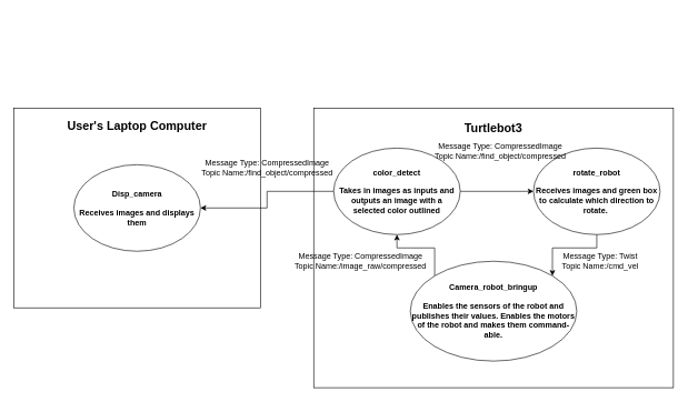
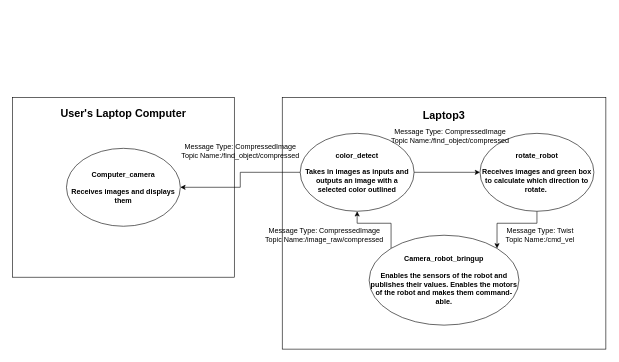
  <mxCell id="0" />
  <mxCell id="1" parent="0" />
  <mxCell id="2" value="&lt;b&gt;&lt;font style=&quot;font-size: 18px;&quot;&gt;User's Laptop Computer&lt;/font&gt;&lt;/b&gt;&lt;div&gt;&lt;br&gt;&lt;/div&gt;&lt;div&gt;&lt;br&gt;&lt;/div&gt;&lt;div&gt;&lt;br&gt;&lt;/div&gt;&lt;div&gt;&lt;br&gt;&lt;/div&gt;&lt;div&gt;&lt;br&gt;&lt;/div&gt;&lt;div&gt;&lt;br&gt;&lt;/div&gt;&lt;div&gt;&lt;br&gt;&lt;/div&gt;&lt;div&gt;&lt;br&gt;&lt;/div&gt;&lt;div&gt;&lt;br&gt;&lt;/div&gt;&lt;div&gt;&lt;br&gt;&lt;/div&gt;&lt;div&gt;&lt;br&gt;&lt;/div&gt;&lt;div&gt;&lt;br&gt;&lt;/div&gt;&lt;div&gt;&lt;br&gt;&lt;/div&gt;&lt;div&gt;&lt;br&gt;&lt;/div&gt;&lt;div&gt;&lt;br&gt;&lt;/div&gt;&lt;div&gt;&lt;br&gt;&lt;/div&gt;&lt;div&gt;&lt;br&gt;&lt;/div&gt;" style="rounded=0;whiteSpace=wrap;html=1;align=center;" vertex="1" parent="1"><mxGeometry x="20" y="162" width="370" height="300" as="geometry" /></mxCell>
- <mxCell id="3" value="&lt;b&gt;Disp_camera&lt;/b&gt;&lt;div&gt;&lt;b&gt;&lt;br&gt;&lt;/b&gt;&lt;/div&gt;&lt;div&gt;&lt;b&gt;Receives images and displays them&lt;/b&gt;&lt;/div&gt;" style="ellipse;whiteSpace=wrap;html=1;" vertex="1" parent="1"><mxGeometry x="110" y="247" width="190" height="130" as="geometry" /></mxCell>
- <mxCell id="4" value="&lt;div&gt;&lt;b&gt;&lt;font style=&quot;font-size: 18px;&quot;&gt;Turtlebot3&lt;/font&gt;&lt;/b&gt;&lt;/div&gt;&lt;div&gt;&lt;br&gt;&lt;/div&gt;&lt;div&gt;&lt;br&gt;&lt;/div&gt;&lt;div&gt;&lt;br&gt;&lt;/div&gt;&lt;div&gt;&lt;br&gt;&lt;/div&gt;&lt;div&gt;&lt;br&gt;&lt;/div&gt;&lt;div&gt;&lt;br&gt;&lt;/div&gt;&lt;div&gt;&lt;br&gt;&lt;/div&gt;&lt;div&gt;&lt;br&gt;&lt;/div&gt;&lt;div&gt;&lt;br&gt;&lt;/div&gt;&lt;div&gt;&lt;br&gt;&lt;/div&gt;&lt;div&gt;&lt;br&gt;&lt;/div&gt;&lt;div&gt;&lt;br&gt;&lt;/div&gt;&lt;div&gt;&lt;br&gt;&lt;/div&gt;&lt;div&gt;&lt;br&gt;&lt;/div&gt;&lt;div&gt;&lt;br&gt;&lt;/div&gt;&lt;div&gt;&lt;br&gt;&lt;/div&gt;&lt;div&gt;&lt;br&gt;&lt;/div&gt;&lt;div&gt;&lt;br&gt;&lt;/div&gt;&lt;div&gt;&lt;br&gt;&lt;/div&gt;&lt;div&gt;&lt;br&gt;&lt;/div&gt;&lt;div&gt;&lt;br&gt;&lt;/div&gt;&lt;div&gt;&lt;br&gt;&lt;/div&gt;&lt;div&gt;&lt;br&gt;&lt;/div&gt;&lt;div&gt;&lt;br&gt;&lt;/div&gt;&lt;div&gt;&lt;br&gt;&lt;/div&gt;" style="rounded=0;whiteSpace=wrap;html=1;align=center;" vertex="1" parent="1"><mxGeometry x="470" y="162" width="540" height="420" as="geometry" /></mxCell>
+ <mxCell id="3" value="&lt;b&gt;Computer_camera&lt;/b&gt;&lt;div&gt;&lt;b&gt;&lt;br&gt;&lt;/b&gt;&lt;/div&gt;&lt;div&gt;&lt;b&gt;Receives images and displays them&lt;/b&gt;&lt;/div&gt;" style="ellipse;whiteSpace=wrap;html=1;" vertex="1" parent="1"><mxGeometry x="110" y="247" width="190" height="130" as="geometry" /></mxCell>
+ <mxCell id="4" value="&lt;div&gt;&lt;b&gt;&lt;font style=&quot;font-size: 18px;&quot;&gt;Laptop3&lt;/font&gt;&lt;/b&gt;&lt;/div&gt;&lt;div&gt;&lt;br&gt;&lt;/div&gt;&lt;div&gt;&lt;br&gt;&lt;/div&gt;&lt;div&gt;&lt;br&gt;&lt;/div&gt;&lt;div&gt;&lt;br&gt;&lt;/div&gt;&lt;div&gt;&lt;br&gt;&lt;/div&gt;&lt;div&gt;&lt;br&gt;&lt;/div&gt;&lt;div&gt;&lt;br&gt;&lt;/div&gt;&lt;div&gt;&lt;br&gt;&lt;/div&gt;&lt;div&gt;&lt;br&gt;&lt;/div&gt;&lt;div&gt;&lt;br&gt;&lt;/div&gt;&lt;div&gt;&lt;br&gt;&lt;/div&gt;&lt;div&gt;&lt;br&gt;&lt;/div&gt;&lt;div&gt;&lt;br&gt;&lt;/div&gt;&lt;div&gt;&lt;br&gt;&lt;/div&gt;&lt;div&gt;&lt;br&gt;&lt;/div&gt;&lt;div&gt;&lt;br&gt;&lt;/div&gt;&lt;div&gt;&lt;br&gt;&lt;/div&gt;&lt;div&gt;&lt;br&gt;&lt;/div&gt;&lt;div&gt;&lt;br&gt;&lt;/div&gt;&lt;div&gt;&lt;br&gt;&lt;/div&gt;&lt;div&gt;&lt;br&gt;&lt;/div&gt;&lt;div&gt;&lt;br&gt;&lt;/div&gt;&lt;div&gt;&lt;br&gt;&lt;/div&gt;&lt;div&gt;&lt;br&gt;&lt;/div&gt;&lt;div&gt;&lt;br&gt;&lt;/div&gt;" style="rounded=0;whiteSpace=wrap;html=1;align=center;" vertex="1" parent="1"><mxGeometry x="470" y="162" width="540" height="420" as="geometry" /></mxCell>
  <mxCell id="5" style="edgeStyle=orthogonalEdgeStyle;rounded=0;orthogonalLoop=1;jettySize=auto;html=1;exitX=0;exitY=0.5;exitDx=0;exitDy=0;" edge="1" parent="1" source="7" target="3"><mxGeometry relative="1" as="geometry" /></mxCell>
  <mxCell id="6" style="edgeStyle=orthogonalEdgeStyle;rounded=0;orthogonalLoop=1;jettySize=auto;html=1;exitX=1;exitY=0.5;exitDx=0;exitDy=0;entryX=0;entryY=0.5;entryDx=0;entryDy=0;" edge="1" parent="1" source="7" target="11"><mxGeometry relative="1" as="geometry" /></mxCell>
  <mxCell id="7" value="&lt;b&gt;color_detect&lt;/b&gt;&lt;div&gt;&lt;b&gt;&lt;br&gt;&lt;/b&gt;&lt;/div&gt;&lt;div&gt;&lt;b&gt;Takes in images as inputs and outputs an image with a selected color outlined&lt;/b&gt;&lt;/div&gt;" style="ellipse;whiteSpace=wrap;html=1;" vertex="1" parent="1"><mxGeometry x="500" y="222" width="190" height="130" as="geometry" /></mxCell>
  <mxCell id="8" style="edgeStyle=orthogonalEdgeStyle;rounded=0;orthogonalLoop=1;jettySize=auto;html=1;exitX=0;exitY=0;exitDx=0;exitDy=0;entryX=0.5;entryY=1;entryDx=0;entryDy=0;" edge="1" parent="1" source="9" target="7"><mxGeometry relative="1" as="geometry" /></mxCell>
  <mxCell id="9" value="&lt;b&gt;Camera_robot_bringup&lt;br&gt;&lt;/b&gt;&lt;div&gt;&lt;b&gt;&lt;br&gt;&lt;/b&gt;&lt;/div&gt;&lt;div&gt;&lt;b&gt;Enables the sensors of the robot and publishes their values. Enables the motors of the robot and makes them command-able.&lt;/b&gt;&lt;/div&gt;" style="ellipse;whiteSpace=wrap;html=1;" vertex="1" parent="1"><mxGeometry x="615" y="392" width="250" height="150" as="geometry" /></mxCell>
  <mxCell id="10" style="edgeStyle=orthogonalEdgeStyle;rounded=0;orthogonalLoop=1;jettySize=auto;html=1;exitX=0.5;exitY=1;exitDx=0;exitDy=0;entryX=1;entryY=0;entryDx=0;entryDy=0;" edge="1" parent="1" source="11" target="9"><mxGeometry relative="1" as="geometry" /></mxCell>
  <mxCell id="11" value="&lt;b&gt;rotate_robot&lt;/b&gt;&lt;div&gt;&lt;b&gt;&lt;br&gt;&lt;/b&gt;&lt;/div&gt;&lt;div&gt;&lt;b&gt;Receives images and green box to calculate which direction to rotate.&amp;nbsp;&lt;/b&gt;&lt;/div&gt;" style="ellipse;whiteSpace=wrap;html=1;" vertex="1" parent="1"><mxGeometry x="800" y="222" width="190" height="130" as="geometry" /></mxCell>
  <mxCell id="12" value="Message Type: CompressedImage&lt;div&gt;Topic Name:/find_object/compressed&lt;/div&gt;" style="text;html=1;align=center;verticalAlign=middle;resizable=0;points=[];autosize=1;strokeColor=none;fillColor=none;" vertex="1" parent="1"><mxGeometry x="290" y="232" width="220" height="40" as="geometry" /></mxCell>
  <mxCell id="13" value="Message Type: CompressedImage&lt;div&gt;Topic Name:/find_object/compressed&lt;/div&gt;" style="text;html=1;align=center;verticalAlign=middle;resizable=0;points=[];autosize=1;strokeColor=none;fillColor=none;" vertex="1" parent="1"><mxGeometry x="640" y="207" width="220" height="40" as="geometry" /></mxCell>
  <mxCell id="14" value="&lt;span style=&quot;color: rgba(0, 0, 0, 0); font-family: monospace; font-size: 0px; text-align: start;&quot;&gt;%3CmxGraphModel%3E%3Croot%3E%3CmxCell%20id%3D%220%22%2F%3E%3CmxCell%20id%3D%221%22%20parent%3D%220%22%2F%3E%3CmxCell%20id%3D%222%22%20value%3D%22Message%20Type%3A%20CompressedImage%26lt%3Bdiv%26gt%3BTopic%20Name%3A%2Ffind_object%2Fcompressed%26lt%3B%2Fdiv%26gt%3B%22%20style%3D%22text%3Bhtml%3D1%3Balign%3Dcenter%3BverticalAlign%3Dmiddle%3Bresizable%3D0%3Bpoints%3D%5B%5D%3Bautosize%3D1%3BstrokeColor%3Dnone%3BfillColor%3Dnone%3B%22%20vertex%3D%221%22%20parent%3D%221%22%3E%3CmxGeometry%20x%3D%22580%22%20y%3D%2273%22%20width%3D%22220%22%20height%3D%2240%22%20as%3D%22geometry%22%2F%3E%3C%2FmxCell%3E%3C%2Froot%3E%3C%2FmxGraphModel%3E&lt;/span&gt;" style="text;html=1;align=center;verticalAlign=middle;resizable=0;points=[];autosize=1;strokeColor=none;fillColor=none;" vertex="1" parent="1"><mxGeometry x="290" y="20" width="20" height="30" as="geometry" /></mxCell>
  <mxCell id="15" value="Message Type: CompressedImage&lt;div&gt;Topic Name:/image_raw/compressed&lt;/div&gt;" style="text;html=1;align=center;verticalAlign=middle;resizable=0;points=[];autosize=1;strokeColor=none;fillColor=none;" vertex="1" parent="1"><mxGeometry x="430" y="372" width="220" height="40" as="geometry" /></mxCell>
  <mxCell id="16" value="Message Type: Twist&lt;div&gt;Topic Name:/cmd_vel&lt;/div&gt;" style="text;html=1;align=center;verticalAlign=middle;resizable=0;points=[];autosize=1;strokeColor=none;fillColor=none;" vertex="1" parent="1"><mxGeometry x="830" y="372" width="140" height="40" as="geometry" /></mxCell>
